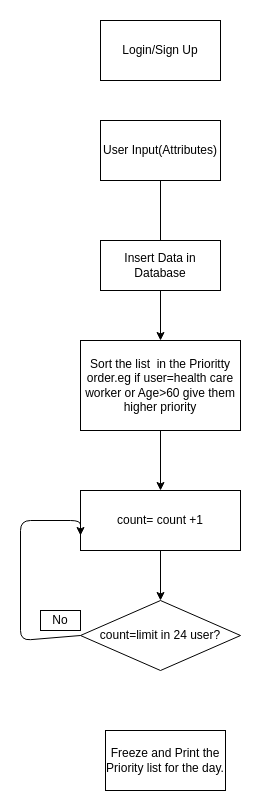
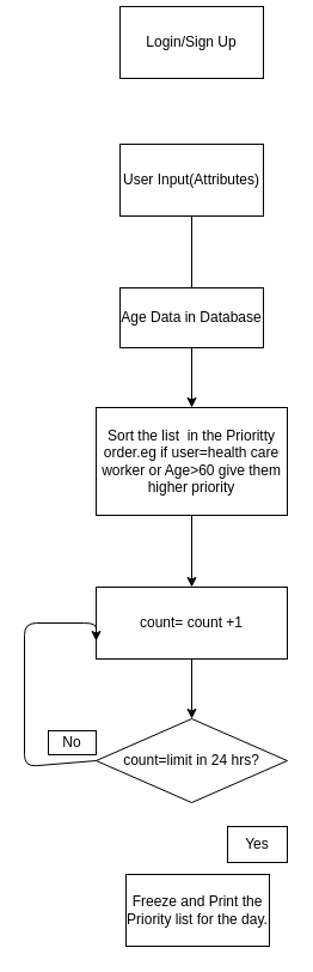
  <mxCell id="0" />
  <mxCell id="1" parent="0" />
- <mxCell id="2" value="Login/Sign Up" style="rounded=0;whiteSpace=wrap;html=1;" vertex="1" parent="1"><mxGeometry x="100" y="20" width="120" height="60" as="geometry" /></mxCell>
+ <mxCell id="2" value="Login/Sign Up" style="rounded=0;whiteSpace=wrap;html=1;" vertex="1" parent="1"><mxGeometry x="100" y="5" width="120" height="60" as="geometry" /></mxCell>
  <mxCell id="3" value="User Input(Attributes)" style="rounded=0;whiteSpace=wrap;html=1;" vertex="1" parent="1"><mxGeometry x="100" y="120" width="120" height="60" as="geometry" /></mxCell>
  <mxCell id="4" value="" style="endArrow=none;html=1;exitX=0.5;exitY=1;exitDx=0;exitDy=0;" edge="1" parent="1" source="3" target="5"><mxGeometry width="50" height="50" relative="1" as="geometry"><mxPoint x="140" y="350" as="sourcePoint" /><mxPoint x="160" y="500" as="targetPoint" /></mxGeometry></mxCell>
- <mxCell id="5" value="Insert Data in Database" style="rounded=0;whiteSpace=wrap;html=1;" vertex="1" parent="1"><mxGeometry x="100" y="240" width="120" height="50" as="geometry" /></mxCell>
+ <mxCell id="5" value="Age Data in Database" style="rounded=0;whiteSpace=wrap;html=1;" vertex="1" parent="1"><mxGeometry x="100" y="240" width="120" height="50" as="geometry" /></mxCell>
  <mxCell id="6" value="" style="endArrow=classic;html=1;exitX=0.5;exitY=1;exitDx=0;exitDy=0;" edge="1" parent="1" source="5" target="7"><mxGeometry width="50" height="50" relative="1" as="geometry"><mxPoint x="170" y="350" as="sourcePoint" /><mxPoint x="160" y="560" as="targetPoint" /></mxGeometry></mxCell>
  <mxCell id="7" value="Sort the list&amp;nbsp; in the Prioritty order.eg if user=health care worker or Age&amp;gt;60 give them higher priority" style="rounded=0;whiteSpace=wrap;html=1;" vertex="1" parent="1"><mxGeometry x="80" y="340" width="160" height="90" as="geometry" /></mxCell>
  <mxCell id="8" value="" style="endArrow=classic;html=1;exitX=0.5;exitY=1;exitDx=0;exitDy=0;" edge="1" parent="1" source="7" target="9"><mxGeometry width="50" height="50" relative="1" as="geometry"><mxPoint x="170" y="470" as="sourcePoint" /><mxPoint x="160" y="700" as="targetPoint" /></mxGeometry></mxCell>
  <mxCell id="9" value="count= count +1" style="rounded=0;whiteSpace=wrap;html=1;" vertex="1" parent="1"><mxGeometry x="80" y="490" width="160" height="60" as="geometry" /></mxCell>
  <mxCell id="10" value="" style="endArrow=classic;html=1;" edge="1" parent="1"><mxGeometry width="50" height="50" relative="1" as="geometry"><mxPoint x="160" y="730" as="sourcePoint" /><mxPoint x="160" y="764" as="targetPoint" /></mxGeometry></mxCell>
- <mxCell id="11" value="count=limit in 24 user?" style="rhombus;whiteSpace=wrap;html=1;" vertex="1" parent="1"><mxGeometry x="80" y="600" width="160" height="70" as="geometry" /></mxCell>
+ <mxCell id="11" value="count=limit in 24 hrs?" style="rhombus;whiteSpace=wrap;html=1;" vertex="1" parent="1"><mxGeometry x="80" y="600" width="160" height="70" as="geometry" /></mxCell>
  <mxCell id="12" value="" style="endArrow=classic;html=1;exitX=0;exitY=0.5;exitDx=0;exitDy=0;entryX=0;entryY=0.75;entryDx=0;entryDy=0;" edge="1" parent="1" source="11" target="9"><mxGeometry width="50" height="50" relative="1" as="geometry"><mxPoint x="170" y="720" as="sourcePoint" /><mxPoint x="60" y="690" as="targetPoint" /><Array as="points"><mxPoint x="20" y="640" /><mxPoint x="20" y="520" /><mxPoint x="80" y="520" /></Array></mxGeometry></mxCell>
  <mxCell id="13" value="No" style="rounded=0;whiteSpace=wrap;html=1;" vertex="1" parent="1"><mxGeometry x="40" y="610" width="40" height="20" as="geometry" /></mxCell>
+ <mxCell id="14" value="Yes" style="rounded=0;whiteSpace=wrap;html=1;" vertex="1" parent="1"><mxGeometry x="190" y="690" width="50" height="30" as="geometry" /></mxCell>
  <mxCell id="15" value="Freeze and Print the Priority list for the day." style="rounded=0;whiteSpace=wrap;html=1;" vertex="1" parent="1"><mxGeometry x="105" y="730" width="120" height="60" as="geometry" /></mxCell>
  <mxCell id="16" value="" style="endArrow=classic;html=1;exitX=0.5;exitY=1;exitDx=0;exitDy=0;entryX=0.5;entryY=0;entryDx=0;entryDy=0;" edge="1" parent="1" source="9" target="11"><mxGeometry width="50" height="50" relative="1" as="geometry"><mxPoint x="170" y="790" as="sourcePoint" /><mxPoint x="220" y="740" as="targetPoint" /></mxGeometry></mxCell>
